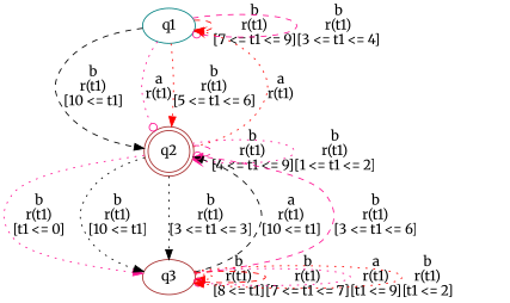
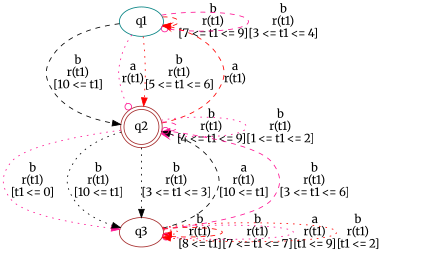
  digraph {
    fontname=Merriweather
    node [color=brown fontname=Merriweather]
    edge [arrowhead=normal color=deeppink fontname=Merriweather style=dotted]
    n1 [color=teal label=q1]
    n2 [label=q2 shape=doublecircle]
    n3 [label=q3]
    n1 -> n1 [color=red label="b\nr(t1)\n[7 <= t1 <= 9]" style=dashed]
    n1 -> n1 [arrowhead=odot label="b\nr(t1)\n[3 <= t1 <= 4]" style=dashed]
    n1 -> n2 [color=black label="b\nr(t1)\n[10 <= t1]" style=dashed]
    n1 -> n2 [arrowhead=odot label="a\nr(t1)\n"]
    n1 -> n2 [color=red label="b\nr(t1)\n[5 <= t1 <= 6]"]
-   n2 -> n1 [arrowhead=vee color=red label="a\nr(t1)\n"]
+   n2 -> n1 [arrowhead=vee color=red label="a\nr(t1)\n" style=dashed]
    n2 -> n2 [label="b\nr(t1)\n[4 <= t1 <= 9]" style=dashed]
    n2 -> n2 [arrowhead=vee label="b\nr(t1)\n[1 <= t1 <= 2]"]
    n2 -> n3 [label="b\nr(t1)\n[t1 <= 0]"]
    n2 -> n3 [color=black label="b\nr(t1)\n[10 <= t1]"]
    n2 -> n3 [color=black label="b\nr(t1)\n[3 <= t1 <= 3]"]
    n3 -> n2 [color=black label="a\nr(t1)\n[10 <= t1]" style=dashed]
    n3 -> n2 [arrowhead=odot label="b\nr(t1)\n[3 <= t1 <= 6]" style=dashed]
    n3 -> n3 [color=red label="b\nr(t1)\n[8 <= t1]"]
    n3 -> n3 [arrowhead=odot color=red label="b\nr(t1)\n[7 <= t1 <= 7]" style=dashed]
    n3 -> n3 [arrowhead=odot label="a\nr(t1)\n[t1 <= 9]"]
    n3 -> n3 [color=red label="b\nr(t1)\n[t1 <= 2]"]
  }
